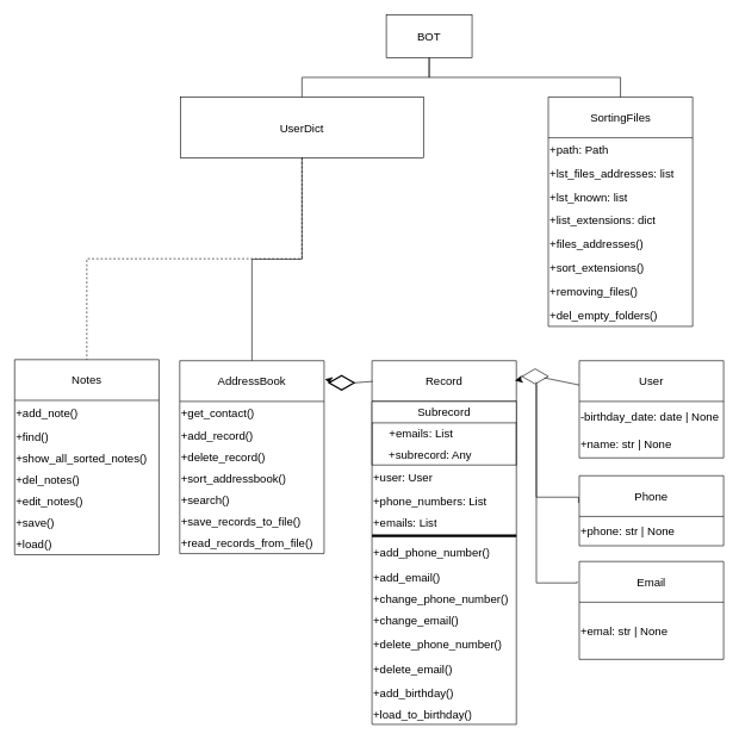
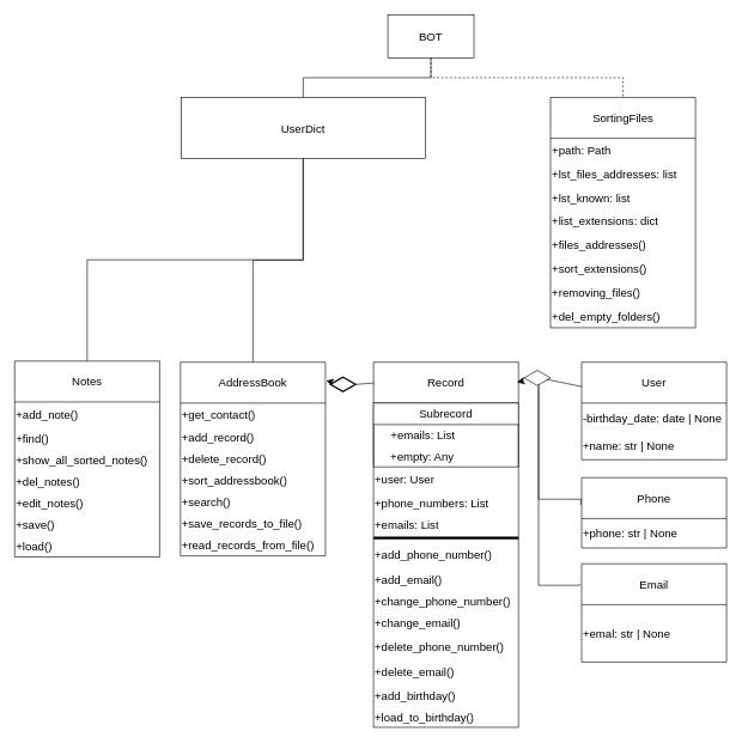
  <mxCell id="0" />
  <mxCell id="1" parent="0" />
  <mxCell id="2" value="UserDict" style="rounded=0;whiteSpace=wrap;html=1;fontSize=16;" vertex="1" parent="1"><mxGeometry x="252" y="135" width="340" height="85" as="geometry" /></mxCell>
  <mxCell id="3" value="Record" style="swimlane;fontStyle=0;childLayout=stackLayout;horizontal=1;startSize=57;horizontalStack=0;resizeParent=1;resizeParentMax=0;resizeLast=0;collapsible=1;marginBottom=0;whiteSpace=wrap;html=1;fontSize=16;" vertex="1" parent="1"><mxGeometry x="520" y="504" width="202" height="509" as="geometry"><mxRectangle x="-295" y="-533" width="87" height="57" as="alternateBounds" /></mxGeometry></mxCell>
  <mxCell id="4" value="Subrecord" style="swimlane;fontStyle=0;childLayout=stackLayout;horizontal=1;startSize=30;horizontalStack=0;resizeParent=1;resizeParentMax=0;resizeLast=0;collapsible=1;marginBottom=0;whiteSpace=wrap;html=1;fontSize=16;" vertex="1" parent="3"><mxGeometry y="57" width="202" height="89" as="geometry" /></mxCell>
  <mxCell id="5" value="&lt;div&gt;&amp;nbsp; &amp;nbsp; &amp;nbsp;+emails: List&lt;/div&gt;" style="text;strokeColor=none;fillColor=none;html=1;whiteSpace=wrap;verticalAlign=middle;overflow=hidden;fontSize=16;" vertex="1" parent="4"><mxGeometry y="30" width="202" height="29" as="geometry" /></mxCell>
- <mxCell id="6" value="&amp;nbsp; &amp;nbsp; +subrecord: Any" style="text;strokeColor=none;fillColor=none;align=left;verticalAlign=middle;spacingLeft=4;spacingRight=4;overflow=hidden;points=[[0,0.5],[1,0.5]];portConstraint=eastwest;rotatable=0;whiteSpace=wrap;html=1;fontSize=16;" vertex="1" parent="4"><mxGeometry y="59" width="202" height="30" as="geometry" /></mxCell>
+ <mxCell id="6" value="&amp;nbsp; &amp;nbsp; +empty: Any" style="text;strokeColor=none;fillColor=none;align=left;verticalAlign=middle;spacingLeft=4;spacingRight=4;overflow=hidden;points=[[0,0.5],[1,0.5]];portConstraint=eastwest;rotatable=0;whiteSpace=wrap;html=1;fontSize=16;" vertex="1" parent="4"><mxGeometry y="59" width="202" height="30" as="geometry" /></mxCell>
  <mxCell id="7" value="+user: User" style="text;strokeColor=none;fillColor=none;html=1;whiteSpace=wrap;verticalAlign=middle;overflow=hidden;fontSize=16;" vertex="1" parent="3"><mxGeometry y="146" width="202" height="34" as="geometry" /></mxCell>
  <mxCell id="8" value="&lt;div&gt;+phone_numbers: List&lt;/div&gt;" style="text;strokeColor=none;fillColor=none;html=1;whiteSpace=wrap;verticalAlign=middle;overflow=hidden;fontSize=16;" vertex="1" parent="3"><mxGeometry y="180" width="202" height="31" as="geometry" /></mxCell>
  <mxCell id="9" value="&lt;div&gt;+emails: List&lt;/div&gt;" style="text;strokeColor=none;fillColor=none;html=1;whiteSpace=wrap;verticalAlign=middle;overflow=hidden;fontSize=16;" vertex="1" parent="3"><mxGeometry y="211" width="202" height="29" as="geometry" /></mxCell>
  <mxCell id="10" value="" style="line;strokeWidth=4;html=1;perimeter=backbonePerimeter;points=[];outlineConnect=0;fontSize=16;" vertex="1" parent="3"><mxGeometry y="240" width="202" height="10" as="geometry" /></mxCell>
  <mxCell id="11" value="+add_phone_number()" style="text;strokeColor=none;fillColor=none;html=1;whiteSpace=wrap;verticalAlign=middle;overflow=hidden;fontSize=16;" vertex="1" parent="3"><mxGeometry y="250" width="202" height="36" as="geometry" /></mxCell>
  <mxCell id="12" value="+add_email()" style="text;strokeColor=none;fillColor=none;html=1;whiteSpace=wrap;verticalAlign=middle;overflow=hidden;fontSize=16;" vertex="1" parent="3"><mxGeometry y="286" width="202" height="33" as="geometry" /></mxCell>
  <mxCell id="13" value="+change_phone_number()" style="text;strokeColor=none;fillColor=none;html=1;whiteSpace=wrap;verticalAlign=middle;overflow=hidden;fontSize=16;" vertex="1" parent="3"><mxGeometry y="319" width="202" height="29" as="geometry" /></mxCell>
  <mxCell id="14" value="+change_email()" style="text;strokeColor=none;fillColor=none;html=1;whiteSpace=wrap;verticalAlign=middle;overflow=hidden;fontSize=16;" vertex="1" parent="3"><mxGeometry y="348" width="202" height="31" as="geometry" /></mxCell>
  <mxCell id="15" value="+delete_phone_number()" style="text;strokeColor=none;fillColor=none;html=1;whiteSpace=wrap;verticalAlign=middle;overflow=hidden;fontSize=16;" vertex="1" parent="3"><mxGeometry y="379" width="202" height="35" as="geometry" /></mxCell>
  <mxCell id="16" value="+delete_email()" style="text;strokeColor=none;fillColor=none;html=1;whiteSpace=wrap;verticalAlign=middle;overflow=hidden;fontSize=16;" vertex="1" parent="3"><mxGeometry y="414" width="202" height="36" as="geometry" /></mxCell>
  <mxCell id="17" value="+add_birthday()" style="text;strokeColor=none;fillColor=none;html=1;whiteSpace=wrap;verticalAlign=middle;overflow=hidden;fontSize=16;" vertex="1" parent="3"><mxGeometry y="450" width="202" height="30" as="geometry" /></mxCell>
  <mxCell id="18" value="+load_to_birthday()" style="text;strokeColor=none;fillColor=none;html=1;whiteSpace=wrap;verticalAlign=middle;overflow=hidden;fontSize=16;" vertex="1" parent="3"><mxGeometry y="480" width="202" height="29" as="geometry" /></mxCell>
  <mxCell id="19" value="AddressBook" style="swimlane;fontStyle=0;childLayout=stackLayout;horizontal=1;startSize=57;horizontalStack=0;resizeParent=1;resizeParentMax=0;resizeLast=0;collapsible=1;marginBottom=0;whiteSpace=wrap;html=1;fontSize=16;" vertex="1" parent="1"><mxGeometry x="251" y="504" width="202" height="270" as="geometry"><mxRectangle x="-295" y="-533" width="87" height="57" as="alternateBounds" /></mxGeometry></mxCell>
  <mxCell id="20" value="+get_contact()" style="text;strokeColor=none;fillColor=none;html=1;whiteSpace=wrap;verticalAlign=middle;overflow=hidden;fontSize=16;" vertex="1" parent="19"><mxGeometry y="57" width="202" height="33" as="geometry" /></mxCell>
  <mxCell id="21" value="+add_record()" style="text;strokeColor=none;fillColor=none;html=1;whiteSpace=wrap;verticalAlign=middle;overflow=hidden;fontSize=16;" vertex="1" parent="19"><mxGeometry y="90" width="202" height="30" as="geometry" /></mxCell>
  <mxCell id="22" value="+delete_record()" style="text;strokeColor=none;fillColor=none;html=1;whiteSpace=wrap;verticalAlign=middle;overflow=hidden;fontSize=16;" vertex="1" parent="19"><mxGeometry y="120" width="202" height="30" as="geometry" /></mxCell>
  <mxCell id="23" value="+sort_addressbook()" style="text;strokeColor=none;fillColor=none;html=1;whiteSpace=wrap;verticalAlign=middle;overflow=hidden;fontSize=16;" vertex="1" parent="19"><mxGeometry y="150" width="202" height="30" as="geometry" /></mxCell>
  <mxCell id="24" value="+search()" style="text;strokeColor=none;fillColor=none;html=1;whiteSpace=wrap;verticalAlign=middle;overflow=hidden;fontSize=16;" vertex="1" parent="19"><mxGeometry y="180" width="202" height="30" as="geometry" /></mxCell>
  <mxCell id="25" value="+save_records_to_file()" style="text;strokeColor=none;fillColor=none;html=1;whiteSpace=wrap;verticalAlign=middle;overflow=hidden;fontSize=16;" vertex="1" parent="19"><mxGeometry y="210" width="202" height="30" as="geometry" /></mxCell>
  <mxCell id="26" value="+read_records_from_file()" style="text;strokeColor=none;fillColor=none;html=1;whiteSpace=wrap;verticalAlign=middle;overflow=hidden;fontSize=16;" vertex="1" parent="19"><mxGeometry y="240" width="202" height="30" as="geometry" /></mxCell>
  <mxCell id="27" value="Email" style="swimlane;fontStyle=0;childLayout=stackLayout;horizontal=1;startSize=57;horizontalStack=0;resizeParent=1;resizeParentMax=0;resizeLast=0;collapsible=1;marginBottom=0;whiteSpace=wrap;html=1;fontSize=16;" vertex="1" parent="1"><mxGeometry x="810" y="785" width="202" height="137" as="geometry"><mxRectangle x="-295" y="-533" width="87" height="57" as="alternateBounds" /></mxGeometry></mxCell>
  <mxCell id="28" value="&lt;div&gt;+emal: str | None&lt;/div&gt;" style="text;strokeColor=none;fillColor=none;html=1;whiteSpace=wrap;verticalAlign=middle;overflow=hidden;fontSize=16;" vertex="1" parent="27"><mxGeometry y="57" width="202" height="80" as="geometry" /></mxCell>
  <mxCell id="29" value="User" style="swimlane;fontStyle=0;childLayout=stackLayout;horizontal=1;startSize=57;horizontalStack=0;resizeParent=1;resizeParentMax=0;resizeLast=0;collapsible=1;marginBottom=0;whiteSpace=wrap;html=1;fontSize=16;" vertex="1" parent="1"><mxGeometry x="810" y="504" width="202" height="136" as="geometry"><mxRectangle x="-295" y="-533" width="87" height="57" as="alternateBounds" /></mxGeometry></mxCell>
  <mxCell id="30" value="&lt;div&gt;-birthday_date: date | None&lt;/div&gt;" style="text;strokeColor=none;fillColor=none;html=1;whiteSpace=wrap;verticalAlign=middle;overflow=hidden;fontSize=16;" vertex="1" parent="29"><mxGeometry y="57" width="202" height="41" as="geometry" /></mxCell>
  <mxCell id="31" value="&lt;div&gt;+name: str | None&lt;/div&gt;" style="text;strokeColor=none;fillColor=none;html=1;whiteSpace=wrap;verticalAlign=middle;overflow=hidden;fontSize=16;" vertex="1" parent="29"><mxGeometry y="98" width="202" height="38" as="geometry" /></mxCell>
  <mxCell id="32" value="Phone" style="swimlane;fontStyle=0;childLayout=stackLayout;horizontal=1;startSize=57;horizontalStack=0;resizeParent=1;resizeParentMax=0;resizeLast=0;collapsible=1;marginBottom=0;whiteSpace=wrap;html=1;fontSize=16;" vertex="1" parent="1"><mxGeometry x="810" y="665" width="202" height="98" as="geometry"><mxRectangle x="-295" y="-533" width="87" height="57" as="alternateBounds" /></mxGeometry></mxCell>
  <mxCell id="33" value="+phone: str | None" style="text;strokeColor=none;fillColor=none;html=1;whiteSpace=wrap;verticalAlign=middle;overflow=hidden;fontSize=16;" vertex="1" parent="32"><mxGeometry y="57" width="202" height="41" as="geometry" /></mxCell>
  <mxCell id="34" style="edgeStyle=none;curved=1;rounded=0;orthogonalLoop=1;jettySize=auto;html=1;fontSize=12;startSize=8;endSize=8;entryX=0.99;entryY=0.055;entryDx=0;entryDy=0;entryPerimeter=0;" edge="1" parent="1" source="35" target="3"><mxGeometry relative="1" as="geometry" /></mxCell>
  <mxCell id="35" value="" style="html=1;whiteSpace=wrap;aspect=fixed;shape=isoRectangle;fontSize=16;" vertex="1" parent="1"><mxGeometry y="515" width="36.67" height="22" as="geometry" x="730" /></mxCell>
  <mxCell id="36" value="" style="endArrow=none;html=1;rounded=0;fontSize=12;startSize=8;endSize=8;curved=1;entryX=0;entryY=0.25;entryDx=0;entryDy=0;exitX=0.845;exitY=0.591;exitDx=0;exitDy=0;exitPerimeter=0;" edge="1" parent="1" source="35" target="29"><mxGeometry relative="1" as="geometry"><mxPoint x="996" y="632" as="sourcePoint" /><mxPoint x="1156" y="632" as="targetPoint" /></mxGeometry></mxCell>
  <mxCell id="37" value="" style="endArrow=none;html=1;rounded=0;fontSize=12;startSize=8;endSize=8;edgeStyle=orthogonalEdgeStyle;entryX=-0.015;entryY=0.204;entryDx=0;entryDy=0;entryPerimeter=0;" edge="1" parent="1" source="35" target="27"><mxGeometry relative="1" as="geometry"><mxPoint x="969" y="840" as="sourcePoint" /><mxPoint x="1129" y="840" as="targetPoint" /><Array as="points"><mxPoint x="750" y="815" /><mxPoint x="807" y="815" /></Array></mxGeometry></mxCell>
  <mxCell id="38" value="" style="endArrow=none;html=1;rounded=0;fontSize=12;startSize=8;endSize=8;edgeStyle=orthogonalEdgeStyle;entryX=-0.005;entryY=0.388;entryDx=0;entryDy=0;entryPerimeter=0;exitX=0.545;exitY=0.864;exitDx=0;exitDy=0;exitPerimeter=0;" edge="1" parent="1" source="35" target="32"><mxGeometry relative="1" as="geometry"><mxPoint x="949.39" y="641" as="sourcePoint" /><mxPoint x="1153" y="1064.966" as="targetPoint" /><Array as="points"><mxPoint x="750" y="695" /><mxPoint x="809" y="695" /></Array></mxGeometry></mxCell>
  <mxCell id="39" value="" style="endArrow=none;html=1;rounded=0;fontSize=12;startSize=8;endSize=8;edgeStyle=orthogonalEdgeStyle;entryX=0.5;entryY=0;entryDx=0;entryDy=0;exitX=0.5;exitY=1;exitDx=0;exitDy=0;" edge="1" parent="1" source="2" target="19"><mxGeometry relative="1" as="geometry"><mxPoint x="375" y="465" as="sourcePoint" /><mxPoint x="535" y="465" as="targetPoint" /></mxGeometry></mxCell>
  <mxCell id="40" style="edgeStyle=none;curved=1;rounded=0;orthogonalLoop=1;jettySize=auto;html=1;entryX=1.005;entryY=0.096;entryDx=0;entryDy=0;entryPerimeter=0;fontSize=12;startSize=8;endSize=8;" edge="1" parent="1" source="41" target="19"><mxGeometry relative="1" as="geometry" /></mxCell>
  <mxCell id="41" value="" style="strokeWidth=2;html=1;shape=mxgraph.flowchart.decision;whiteSpace=wrap;fontSize=16;" vertex="1" parent="1"><mxGeometry x="460" y="525" width="35" height="20" as="geometry" /></mxCell>
  <mxCell id="42" value="" style="endArrow=none;html=1;rounded=0;fontSize=12;startSize=8;endSize=8;curved=1;entryX=0.005;entryY=0.057;entryDx=0;entryDy=0;entryPerimeter=0;exitX=1;exitY=0.5;exitDx=0;exitDy=0;exitPerimeter=0;" edge="1" parent="1" source="41" target="3"><mxGeometry relative="1" as="geometry"><mxPoint x="670" y="664" as="sourcePoint" /><mxPoint x="718" y="659" as="targetPoint" /></mxGeometry></mxCell>
  <mxCell id="43" value="Notes" style="swimlane;fontStyle=0;childLayout=stackLayout;horizontal=1;startSize=57;horizontalStack=0;resizeParent=1;resizeParentMax=0;resizeLast=0;collapsible=1;marginBottom=0;whiteSpace=wrap;html=1;fontSize=16;" vertex="1" parent="1"><mxGeometry x="20" y="502.5" width="202" height="273" as="geometry"><mxRectangle x="-295" y="-533" width="87" height="57" as="alternateBounds" /></mxGeometry></mxCell>
  <mxCell id="44" value="+add_note()" style="text;strokeColor=none;fillColor=none;html=1;whiteSpace=wrap;verticalAlign=middle;overflow=hidden;fontSize=16;" vertex="1" parent="43"><mxGeometry y="57" width="202" height="36" as="geometry" /></mxCell>
  <mxCell id="45" value="+find()" style="text;strokeColor=none;fillColor=none;html=1;whiteSpace=wrap;verticalAlign=middle;overflow=hidden;fontSize=16;" vertex="1" parent="43"><mxGeometry y="93" width="202" height="30" as="geometry" /></mxCell>
  <mxCell id="46" value="+show_all_sorted_notes()" style="text;strokeColor=none;fillColor=none;html=1;whiteSpace=wrap;verticalAlign=middle;overflow=hidden;fontSize=16;" vertex="1" parent="43"><mxGeometry y="123" width="202" height="30" as="geometry" /></mxCell>
  <mxCell id="47" value="+del_notes()" style="text;strokeColor=none;fillColor=none;html=1;whiteSpace=wrap;verticalAlign=middle;overflow=hidden;fontSize=16;" vertex="1" parent="43"><mxGeometry y="153" width="202" height="30" as="geometry" /></mxCell>
  <mxCell id="48" value="+edit_notes()" style="text;strokeColor=none;fillColor=none;html=1;whiteSpace=wrap;verticalAlign=middle;overflow=hidden;fontSize=16;" vertex="1" parent="43"><mxGeometry y="183" width="202" height="30" as="geometry" /></mxCell>
  <mxCell id="49" value="+save()" style="text;strokeColor=none;fillColor=none;html=1;whiteSpace=wrap;verticalAlign=middle;overflow=hidden;fontSize=16;" vertex="1" parent="43"><mxGeometry y="213" width="202" height="30" as="geometry" /></mxCell>
  <mxCell id="50" value="+load()" style="text;strokeColor=none;fillColor=none;html=1;whiteSpace=wrap;verticalAlign=middle;overflow=hidden;fontSize=16;" vertex="1" parent="43"><mxGeometry y="243" width="202" height="30" as="geometry" /></mxCell>
- <mxCell id="51" value="" style="endArrow=none;html=1;rounded=0;fontSize=12;startSize=8;endSize=8;edgeStyle=orthogonalEdgeStyle;entryX=0.5;entryY=0;entryDx=0;entryDy=0;exitX=0.5;exitY=1;exitDx=0;exitDy=0;dashed=1;" edge="1" parent="1" source="2" target="43"><mxGeometry relative="1" as="geometry"><mxPoint x="180" y="418" as="sourcePoint" /><mxPoint x="357" y="640" as="targetPoint" /></mxGeometry></mxCell>
+ <mxCell id="51" value="" style="endArrow=none;html=1;rounded=0;fontSize=12;startSize=8;endSize=8;edgeStyle=orthogonalEdgeStyle;entryX=0.5;entryY=0;entryDx=0;entryDy=0;exitX=0.5;exitY=1;exitDx=0;exitDy=0;" edge="1" parent="1" source="2" target="43"><mxGeometry relative="1" as="geometry"><mxPoint x="180" y="418" as="sourcePoint" /><mxPoint x="357" y="640" as="targetPoint" /></mxGeometry></mxCell>
  <mxCell id="52" value="SortingFiles" style="swimlane;fontStyle=0;childLayout=stackLayout;horizontal=1;startSize=57;horizontalStack=0;resizeParent=1;resizeParentMax=0;resizeLast=0;collapsible=1;marginBottom=0;whiteSpace=wrap;html=1;fontSize=16;" vertex="1" parent="1"><mxGeometry x="766.67" y="135" width="202" height="321" as="geometry"><mxRectangle x="-295" y="-533" width="87" height="57" as="alternateBounds" /></mxGeometry></mxCell>
  <mxCell id="53" value="+path: Path" style="text;strokeColor=none;fillColor=none;html=1;whiteSpace=wrap;verticalAlign=middle;overflow=hidden;fontSize=16;" vertex="1" parent="52"><mxGeometry y="57" width="202" height="33" as="geometry" /></mxCell>
  <mxCell id="54" value="+lst_files_addresses: list" style="text;strokeColor=none;fillColor=none;html=1;whiteSpace=wrap;verticalAlign=middle;overflow=hidden;fontSize=16;" vertex="1" parent="52"><mxGeometry y="90" width="202" height="33" as="geometry" /></mxCell>
  <mxCell id="55" value="+lst_known: list" style="text;strokeColor=none;fillColor=none;html=1;whiteSpace=wrap;verticalAlign=middle;overflow=hidden;fontSize=16;" vertex="1" parent="52"><mxGeometry y="123" width="202" height="33" as="geometry" /></mxCell>
  <mxCell id="56" value="&lt;div&gt;+list_extensions: dict&lt;/div&gt;" style="text;strokeColor=none;fillColor=none;html=1;whiteSpace=wrap;verticalAlign=middle;overflow=hidden;fontSize=16;" vertex="1" parent="52"><mxGeometry y="156" width="202" height="33" as="geometry" /></mxCell>
  <mxCell id="57" value="&lt;div&gt;+files_addresses()&lt;/div&gt;" style="text;strokeColor=none;fillColor=none;html=1;whiteSpace=wrap;verticalAlign=middle;overflow=hidden;fontSize=16;" vertex="1" parent="52"><mxGeometry y="189" width="202" height="33" as="geometry" /></mxCell>
  <mxCell id="58" value="&lt;div&gt;+sort_extensions()&lt;/div&gt;" style="text;strokeColor=none;fillColor=none;html=1;whiteSpace=wrap;verticalAlign=middle;overflow=hidden;fontSize=16;" vertex="1" parent="52"><mxGeometry y="222" width="202" height="33" as="geometry" /></mxCell>
  <mxCell id="59" value="&lt;div&gt;+removing_files()&lt;/div&gt;" style="text;strokeColor=none;fillColor=none;html=1;whiteSpace=wrap;verticalAlign=middle;overflow=hidden;fontSize=16;" vertex="1" parent="52"><mxGeometry y="255" width="202" height="33" as="geometry" /></mxCell>
  <mxCell id="60" value="&lt;div&gt;+del_empty_folders()&lt;/div&gt;" style="text;strokeColor=none;fillColor=none;html=1;whiteSpace=wrap;verticalAlign=middle;overflow=hidden;fontSize=16;" vertex="1" parent="52"><mxGeometry y="288" width="202" height="33" as="geometry" /></mxCell>
  <mxCell id="61" value="BOT" style="rounded=0;whiteSpace=wrap;html=1;fontSize=16;" vertex="1" parent="1"><mxGeometry x="540" y="20" width="120" height="60" as="geometry" /></mxCell>
  <mxCell id="62" value="" style="endArrow=none;html=1;rounded=0;fontSize=12;startSize=8;endSize=8;edgeStyle=orthogonalEdgeStyle;exitX=0.5;exitY=0;exitDx=0;exitDy=0;entryX=0.5;entryY=1;entryDx=0;entryDy=0;" edge="1" parent="1" source="2" target="61"><mxGeometry relative="1" as="geometry"><mxPoint x="540" y="345" as="sourcePoint" /><mxPoint x="700" y="345" as="targetPoint" /></mxGeometry></mxCell>
- <mxCell id="63" value="" style="endArrow=none;html=1;rounded=0;fontSize=12;startSize=8;endSize=8;edgeStyle=orthogonalEdgeStyle;exitX=0.5;exitY=1;exitDx=0;exitDy=0;entryX=0.5;entryY=0;entryDx=0;entryDy=0;" edge="1" parent="1" source="61" target="52"><mxGeometry relative="1" as="geometry"><mxPoint x="590" y="245" as="sourcePoint" /><mxPoint x="930" y="235" as="targetPoint" /></mxGeometry></mxCell>
+ <mxCell id="63" value="" style="endArrow=none;html=1;rounded=0;fontSize=12;startSize=8;endSize=8;edgeStyle=orthogonalEdgeStyle;exitX=0.5;exitY=1;exitDx=0;exitDy=0;entryX=0.5;entryY=0;entryDx=0;entryDy=0;dashed=1;" edge="1" parent="1" source="61" target="52"><mxGeometry relative="1" as="geometry"><mxPoint x="590" y="245" as="sourcePoint" /><mxPoint x="930" y="235" as="targetPoint" /></mxGeometry></mxCell>
